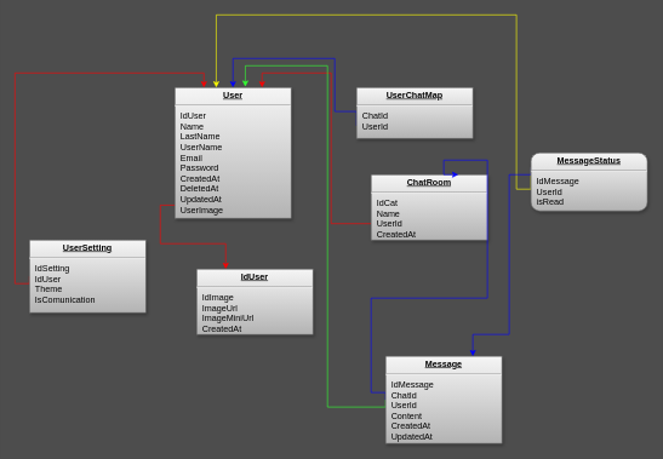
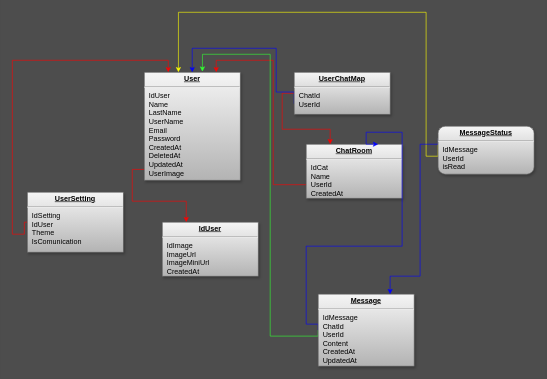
  <mxCell id="0" />
  <mxCell id="1" parent="0" />
  <mxCell id="2" style="edgeStyle=orthogonalEdgeStyle;rounded=0;orthogonalLoop=1;jettySize=auto;html=1;exitX=0.006;exitY=0.9;exitDx=0;exitDy=0;entryX=0.25;entryY=0;entryDx=0;entryDy=0;strokeColor=#FF0000;exitPerimeter=0;" edge="1" parent="1" source="3" target="6"><mxGeometry relative="1" as="geometry" /></mxCell>
  <mxCell id="3" value="&lt;p style=&quot;margin: 0px ; margin-top: 4px ; text-align: center ; text-decoration: underline&quot;&gt;&lt;b&gt;User&lt;/b&gt;&lt;/p&gt;&lt;hr&gt;&lt;p style=&quot;margin: 0px ; margin-left: 8px&quot;&gt;IdUser&lt;/p&gt;&lt;p style=&quot;margin: 0px ; margin-left: 8px&quot;&gt;Name&lt;/p&gt;&lt;p style=&quot;margin: 0px ; margin-left: 8px&quot;&gt;LastName&lt;/p&gt;&lt;p style=&quot;margin: 0px ; margin-left: 8px&quot;&gt;UserName&lt;/p&gt;&lt;p style=&quot;margin: 0px ; margin-left: 8px&quot;&gt;Email&lt;/p&gt;&lt;p style=&quot;margin: 0px ; margin-left: 8px&quot;&gt;Password&lt;/p&gt;&lt;p style=&quot;margin: 0px ; margin-left: 8px&quot;&gt;CreatedAt&lt;/p&gt;&lt;p style=&quot;margin: 0px ; margin-left: 8px&quot;&gt;DeletedAt&lt;/p&gt;&lt;p style=&quot;margin: 0px ; margin-left: 8px&quot;&gt;UpdatedAt&lt;/p&gt;&lt;p style=&quot;margin: 0px ; margin-left: 8px&quot;&gt;UserImage&lt;/p&gt;" style="verticalAlign=top;align=left;overflow=fill;fontSize=12;fontFamily=Helvetica;html=1;shadow=1;fillColor=#f5f5f5;strokeColor=#666666;gradientColor=#b3b3b3;" parent="1" vertex="1"><mxGeometry x="240" y="120" width="160" height="180" as="geometry" /></mxCell>
  <mxCell id="4" style="edgeStyle=orthogonalEdgeStyle;rounded=0;orthogonalLoop=1;jettySize=auto;html=1;exitX=0;exitY=0.5;exitDx=0;exitDy=0;entryX=0.25;entryY=0;entryDx=0;entryDy=0;strokeColor=#FF0000;" edge="1" parent="1" source="5" target="3"><mxGeometry relative="1" as="geometry"><Array as="points"><mxPoint x="40" y="390" /><mxPoint x="20" y="390" /><mxPoint x="20" y="100" /><mxPoint x="280" y="100" /></Array></mxGeometry></mxCell>
- <mxCell id="5" value="&lt;p style=&quot;margin: 0px ; margin-top: 4px ; text-align: center ; text-decoration: underline&quot;&gt;&lt;b&gt;UserSetting&lt;/b&gt;&lt;/p&gt;&lt;hr&gt;&lt;p style=&quot;margin: 0px ; margin-left: 8px&quot;&gt;IdSetting&lt;/p&gt;&lt;p style=&quot;margin: 0px ; margin-left: 8px&quot;&gt;IdUser&lt;/p&gt;&lt;p style=&quot;margin: 0px ; margin-left: 8px&quot;&gt;Theme&lt;/p&gt;&lt;p style=&quot;margin: 0px ; margin-left: 8px&quot;&gt;IsComunication&lt;/p&gt;" style="verticalAlign=top;align=left;overflow=fill;fontSize=12;fontFamily=Helvetica;html=1;strokeColor=#666666;shadow=1;fillColor=#f5f5f5;gradientColor=#b3b3b3;" vertex="1" parent="1"><mxGeometry x="40" y="330" width="160" height="100" as="geometry" /></mxCell>
+ <mxCell id="5" value="&lt;p style=&quot;margin: 0px ; margin-top: 4px ; text-align: center ; text-decoration: underline&quot;&gt;&lt;b&gt;UserSetting&lt;/b&gt;&lt;/p&gt;&lt;hr&gt;&lt;p style=&quot;margin: 0px ; margin-left: 8px&quot;&gt;IdSetting&lt;/p&gt;&lt;p style=&quot;margin: 0px ; margin-left: 8px&quot;&gt;IdUser&lt;/p&gt;&lt;p style=&quot;margin: 0px ; margin-left: 8px&quot;&gt;Theme&lt;/p&gt;&lt;p style=&quot;margin: 0px ; margin-left: 8px&quot;&gt;IsComunication&lt;/p&gt;" style="verticalAlign=top;align=left;overflow=fill;fontSize=12;fontFamily=Helvetica;html=1;strokeColor=#666666;shadow=1;fillColor=#f5f5f5;gradientColor=#b3b3b3;" vertex="1" parent="1"><mxGeometry x="45" y="320" width="160" height="100" as="geometry" /></mxCell>
  <mxCell id="6" value="&lt;p style=&quot;margin: 0px ; margin-top: 4px ; text-align: center ; text-decoration: underline&quot;&gt;&lt;b&gt;IdUser&lt;/b&gt;&lt;/p&gt;&lt;hr&gt;&lt;p style=&quot;margin: 0px ; margin-left: 8px&quot;&gt;IdImage&lt;/p&gt;&lt;p style=&quot;margin: 0px ; margin-left: 8px&quot;&gt;ImageUrl&lt;/p&gt;&lt;p style=&quot;margin: 0px ; margin-left: 8px&quot;&gt;ImageMiniUrl&lt;/p&gt;&lt;p style=&quot;margin: 0px ; margin-left: 8px&quot;&gt;CreatedAt&lt;/p&gt;" style="verticalAlign=top;align=left;overflow=fill;fontSize=12;fontFamily=Helvetica;html=1;strokeColor=#666666;shadow=1;fillColor=#f5f5f5;gradientColor=#b3b3b3;" vertex="1" parent="1"><mxGeometry x="270" y="370" width="160" height="90" as="geometry" /></mxCell>
  <mxCell id="7" style="edgeStyle=orthogonalEdgeStyle;rounded=0;orthogonalLoop=1;jettySize=auto;html=1;exitX=0;exitY=0.75;exitDx=0;exitDy=0;entryX=0.75;entryY=0;entryDx=0;entryDy=0;strokeColor=#FF0000;" edge="1" parent="1" source="8" target="3"><mxGeometry relative="1" as="geometry" /></mxCell>
  <mxCell id="8" value="&lt;p style=&quot;margin: 0px ; margin-top: 4px ; text-align: center ; text-decoration: underline&quot;&gt;&lt;b&gt;ChatRoom&lt;/b&gt;&lt;/p&gt;&lt;hr&gt;&lt;p style=&quot;margin: 0px ; margin-left: 8px&quot;&gt;IdCat&lt;/p&gt;&lt;p style=&quot;margin: 0px ; margin-left: 8px&quot;&gt;Name&lt;/p&gt;&lt;p style=&quot;margin: 0px ; margin-left: 8px&quot;&gt;UserId&lt;/p&gt;&lt;p style=&quot;margin: 0px ; margin-left: 8px&quot;&gt;CreatedAt&lt;/p&gt;" style="verticalAlign=top;align=left;overflow=fill;fontSize=12;fontFamily=Helvetica;html=1;strokeColor=#666666;shadow=1;fillColor=#f5f5f5;gradientColor=#b3b3b3;" vertex="1" parent="1"><mxGeometry x="510" y="240" width="160" height="90" as="geometry" /></mxCell>
+ <mxCell id="9" style="edgeStyle=orthogonalEdgeStyle;rounded=0;orthogonalLoop=1;jettySize=auto;html=1;exitX=0;exitY=0.5;exitDx=0;exitDy=0;entryX=0.25;entryY=0;entryDx=0;entryDy=0;strokeColor=#FF0000;" edge="1" parent="1" source="11" target="8"><mxGeometry relative="1" as="geometry" /></mxCell>
  <mxCell id="10" style="edgeStyle=orthogonalEdgeStyle;rounded=0;orthogonalLoop=1;jettySize=auto;html=1;exitX=0;exitY=0.75;exitDx=0;exitDy=0;entryX=0.5;entryY=0;entryDx=0;entryDy=0;strokeColor=#0000FF;" edge="1" parent="1" source="11" target="3"><mxGeometry relative="1" as="geometry"><Array as="points"><mxPoint x="460" y="153" /><mxPoint x="460" y="80" /><mxPoint x="320" y="80" /></Array></mxGeometry></mxCell>
  <mxCell id="11" value="&lt;p style=&quot;margin: 0px ; margin-top: 4px ; text-align: center ; text-decoration: underline&quot;&gt;&lt;b&gt;UserChatMap&lt;/b&gt;&lt;/p&gt;&lt;hr&gt;&lt;p style=&quot;margin: 0px ; margin-left: 8px&quot;&gt;ChatId&lt;/p&gt;&lt;p style=&quot;margin: 0px ; margin-left: 8px&quot;&gt;UserId&lt;/p&gt;" style="verticalAlign=top;align=left;overflow=fill;fontSize=12;fontFamily=Helvetica;html=1;strokeColor=#666666;shadow=1;fillColor=#f5f5f5;gradientColor=#b3b3b3;" vertex="1" parent="1"><mxGeometry x="490" y="120" width="160" height="70" as="geometry" /></mxCell>
  <mxCell id="12" style="edgeStyle=orthogonalEdgeStyle;rounded=0;orthogonalLoop=1;jettySize=auto;html=1;exitX=0;exitY=0.5;exitDx=0;exitDy=0;entryX=0.75;entryY=0;entryDx=0;entryDy=0;strokeColor=#0000FF;" edge="1" parent="1" source="14" target="8"><mxGeometry relative="1" as="geometry"><Array as="points"><mxPoint x="530" y="540" /><mxPoint x="510" y="540" /><mxPoint x="510" y="410" /><mxPoint x="670" y="410" /><mxPoint x="670" y="220" /><mxPoint x="610" y="220" /></Array></mxGeometry></mxCell>
  <mxCell id="13" style="edgeStyle=orthogonalEdgeStyle;rounded=0;orthogonalLoop=1;jettySize=auto;html=1;exitX=0;exitY=0.5;exitDx=0;exitDy=0;entryX=0.606;entryY=-0.006;entryDx=0;entryDy=0;entryPerimeter=0;strokeColor=#33FF33;" edge="1" parent="1" source="14" target="3"><mxGeometry relative="1" as="geometry"><Array as="points"><mxPoint x="530" y="560" /><mxPoint x="450" y="560" /><mxPoint x="450" y="90" /><mxPoint x="337" y="90" /></Array></mxGeometry></mxCell>
  <mxCell id="14" value="&lt;p style=&quot;margin: 0px ; margin-top: 4px ; text-align: center ; text-decoration: underline&quot;&gt;&lt;b&gt;Message&lt;/b&gt;&lt;/p&gt;&lt;hr&gt;&lt;p style=&quot;margin: 0px ; margin-left: 8px&quot;&gt;IdMessage&lt;/p&gt;&lt;p style=&quot;margin: 0px ; margin-left: 8px&quot;&gt;ChatId&lt;/p&gt;&lt;p style=&quot;margin: 0px ; margin-left: 8px&quot;&gt;UserId&lt;/p&gt;&lt;p style=&quot;margin: 0px ; margin-left: 8px&quot;&gt;Content&lt;/p&gt;&lt;p style=&quot;margin: 0px ; margin-left: 8px&quot;&gt;CreatedAt&lt;/p&gt;&lt;p style=&quot;margin: 0px ; margin-left: 8px&quot;&gt;UpdatedAt&lt;/p&gt;" style="verticalAlign=top;align=left;overflow=fill;fontSize=12;fontFamily=Helvetica;html=1;strokeColor=#666666;shadow=1;fillColor=#f5f5f5;gradientColor=#b3b3b3;" vertex="1" parent="1"><mxGeometry x="530" y="490" width="160" height="120" as="geometry" /></mxCell>
  <mxCell id="15" style="edgeStyle=orthogonalEdgeStyle;rounded=0;orthogonalLoop=1;jettySize=auto;html=1;exitX=0;exitY=0.25;exitDx=0;exitDy=0;entryX=0.356;entryY=0;entryDx=0;entryDy=0;entryPerimeter=0;strokeColor=#FFFF00;" edge="1" parent="1" source="17" target="3"><mxGeometry relative="1" as="geometry"><Array as="points"><mxPoint x="730" y="260" /><mxPoint x="710" y="260" /><mxPoint x="710" y="20" /><mxPoint x="297" y="20" /></Array></mxGeometry></mxCell>
  <mxCell id="16" style="edgeStyle=orthogonalEdgeStyle;rounded=0;orthogonalLoop=1;jettySize=auto;html=1;exitX=0;exitY=0.25;exitDx=0;exitDy=0;entryX=0.75;entryY=0;entryDx=0;entryDy=0;strokeColor=#0000FF;" edge="1" parent="1" source="17" target="14"><mxGeometry relative="1" as="geometry"><Array as="points"><mxPoint x="700" y="240" /><mxPoint x="700" y="460" /><mxPoint x="650" y="460" /></Array></mxGeometry></mxCell>
  <mxCell id="17" value="&lt;p style=&quot;margin: 0px ; margin-top: 4px ; text-align: center ; text-decoration: underline&quot;&gt;&lt;b&gt;MessageStatus&lt;/b&gt;&lt;/p&gt;&lt;hr&gt;&lt;p style=&quot;margin: 0px ; margin-left: 8px&quot;&gt;IdMessage&lt;/p&gt;&lt;p style=&quot;margin: 0px ; margin-left: 8px&quot;&gt;UserId&lt;/p&gt;&lt;p style=&quot;margin: 0px ; margin-left: 8px&quot;&gt;isRead&lt;/p&gt;" style="verticalAlign=top;align=left;overflow=fill;fontSize=12;fontFamily=Helvetica;html=1;strokeColor=#666666;shadow=1;fillColor=#f5f5f5;gradientColor=#b3b3b3;rounded=1;" vertex="1" parent="1"><mxGeometry x="730" y="210" width="160" height="80" as="geometry" /></mxCell>
  <mxCell id="18" style="edgeStyle=orthogonalEdgeStyle;rounded=0;orthogonalLoop=1;jettySize=auto;html=1;exitX=0.5;exitY=1;exitDx=0;exitDy=0;strokeColor=#0000FF;" edge="1" parent="1" source="17" target="17"><mxGeometry relative="1" as="geometry" /></mxCell>
